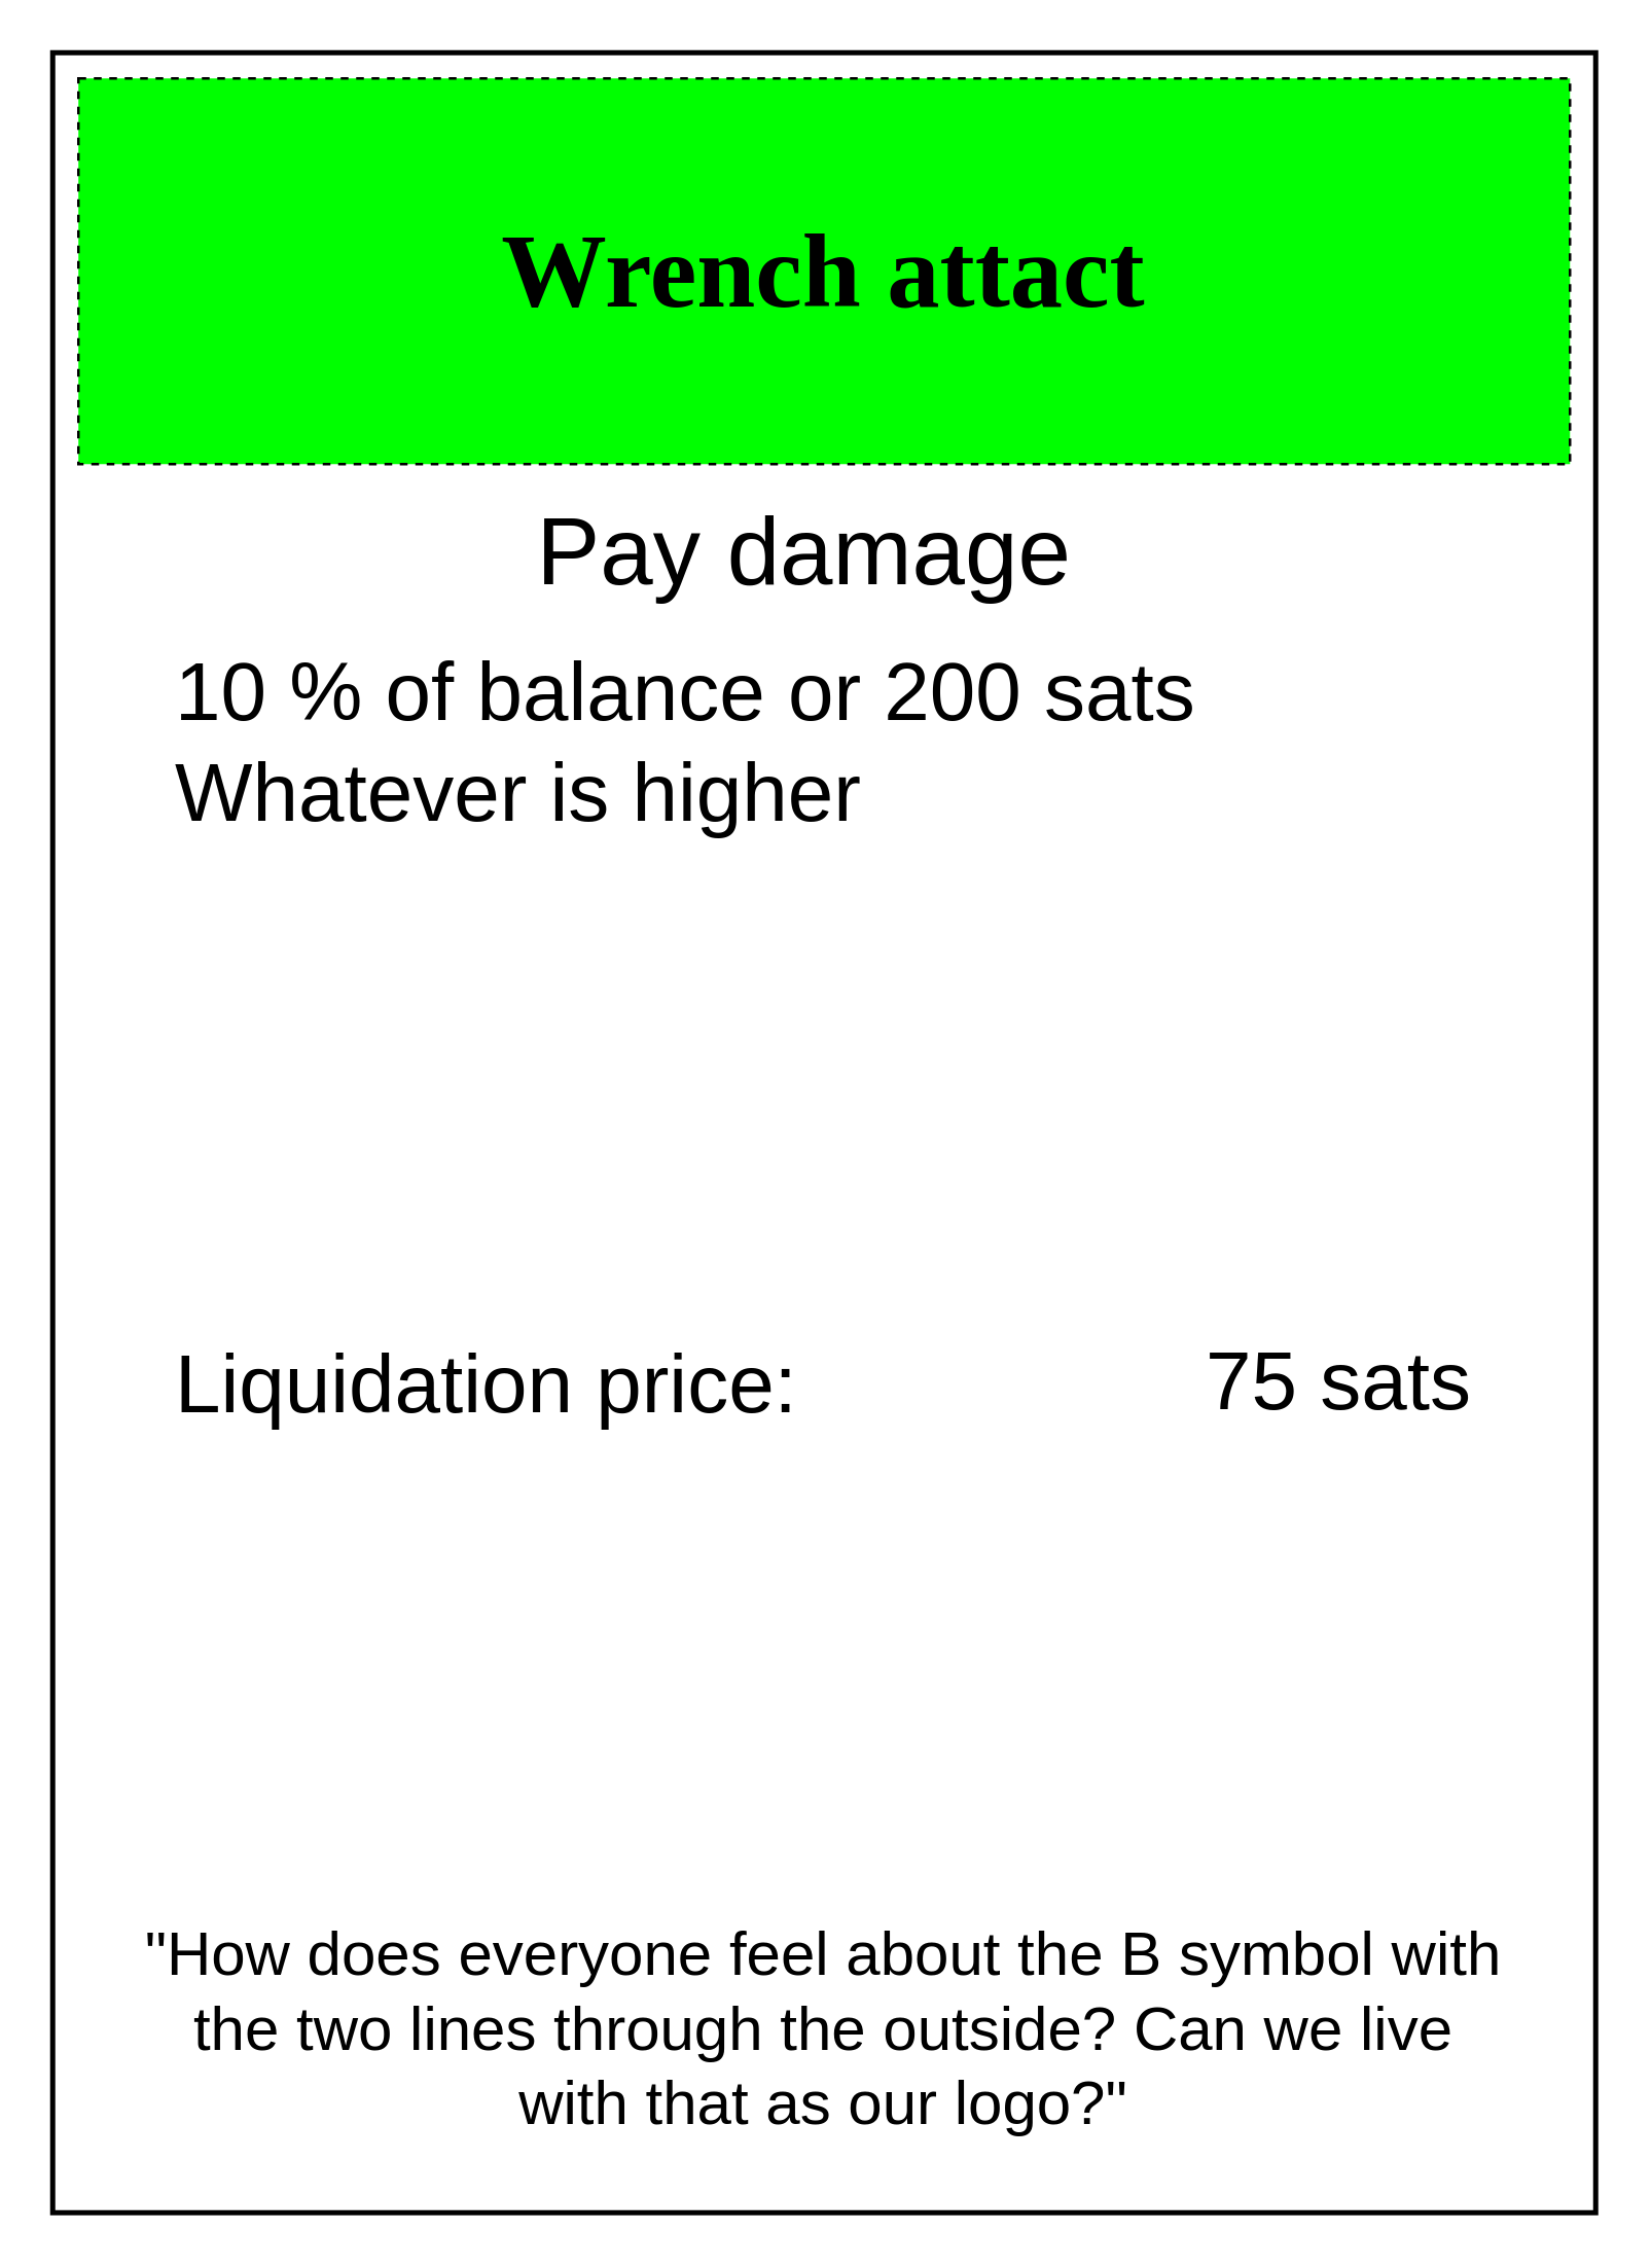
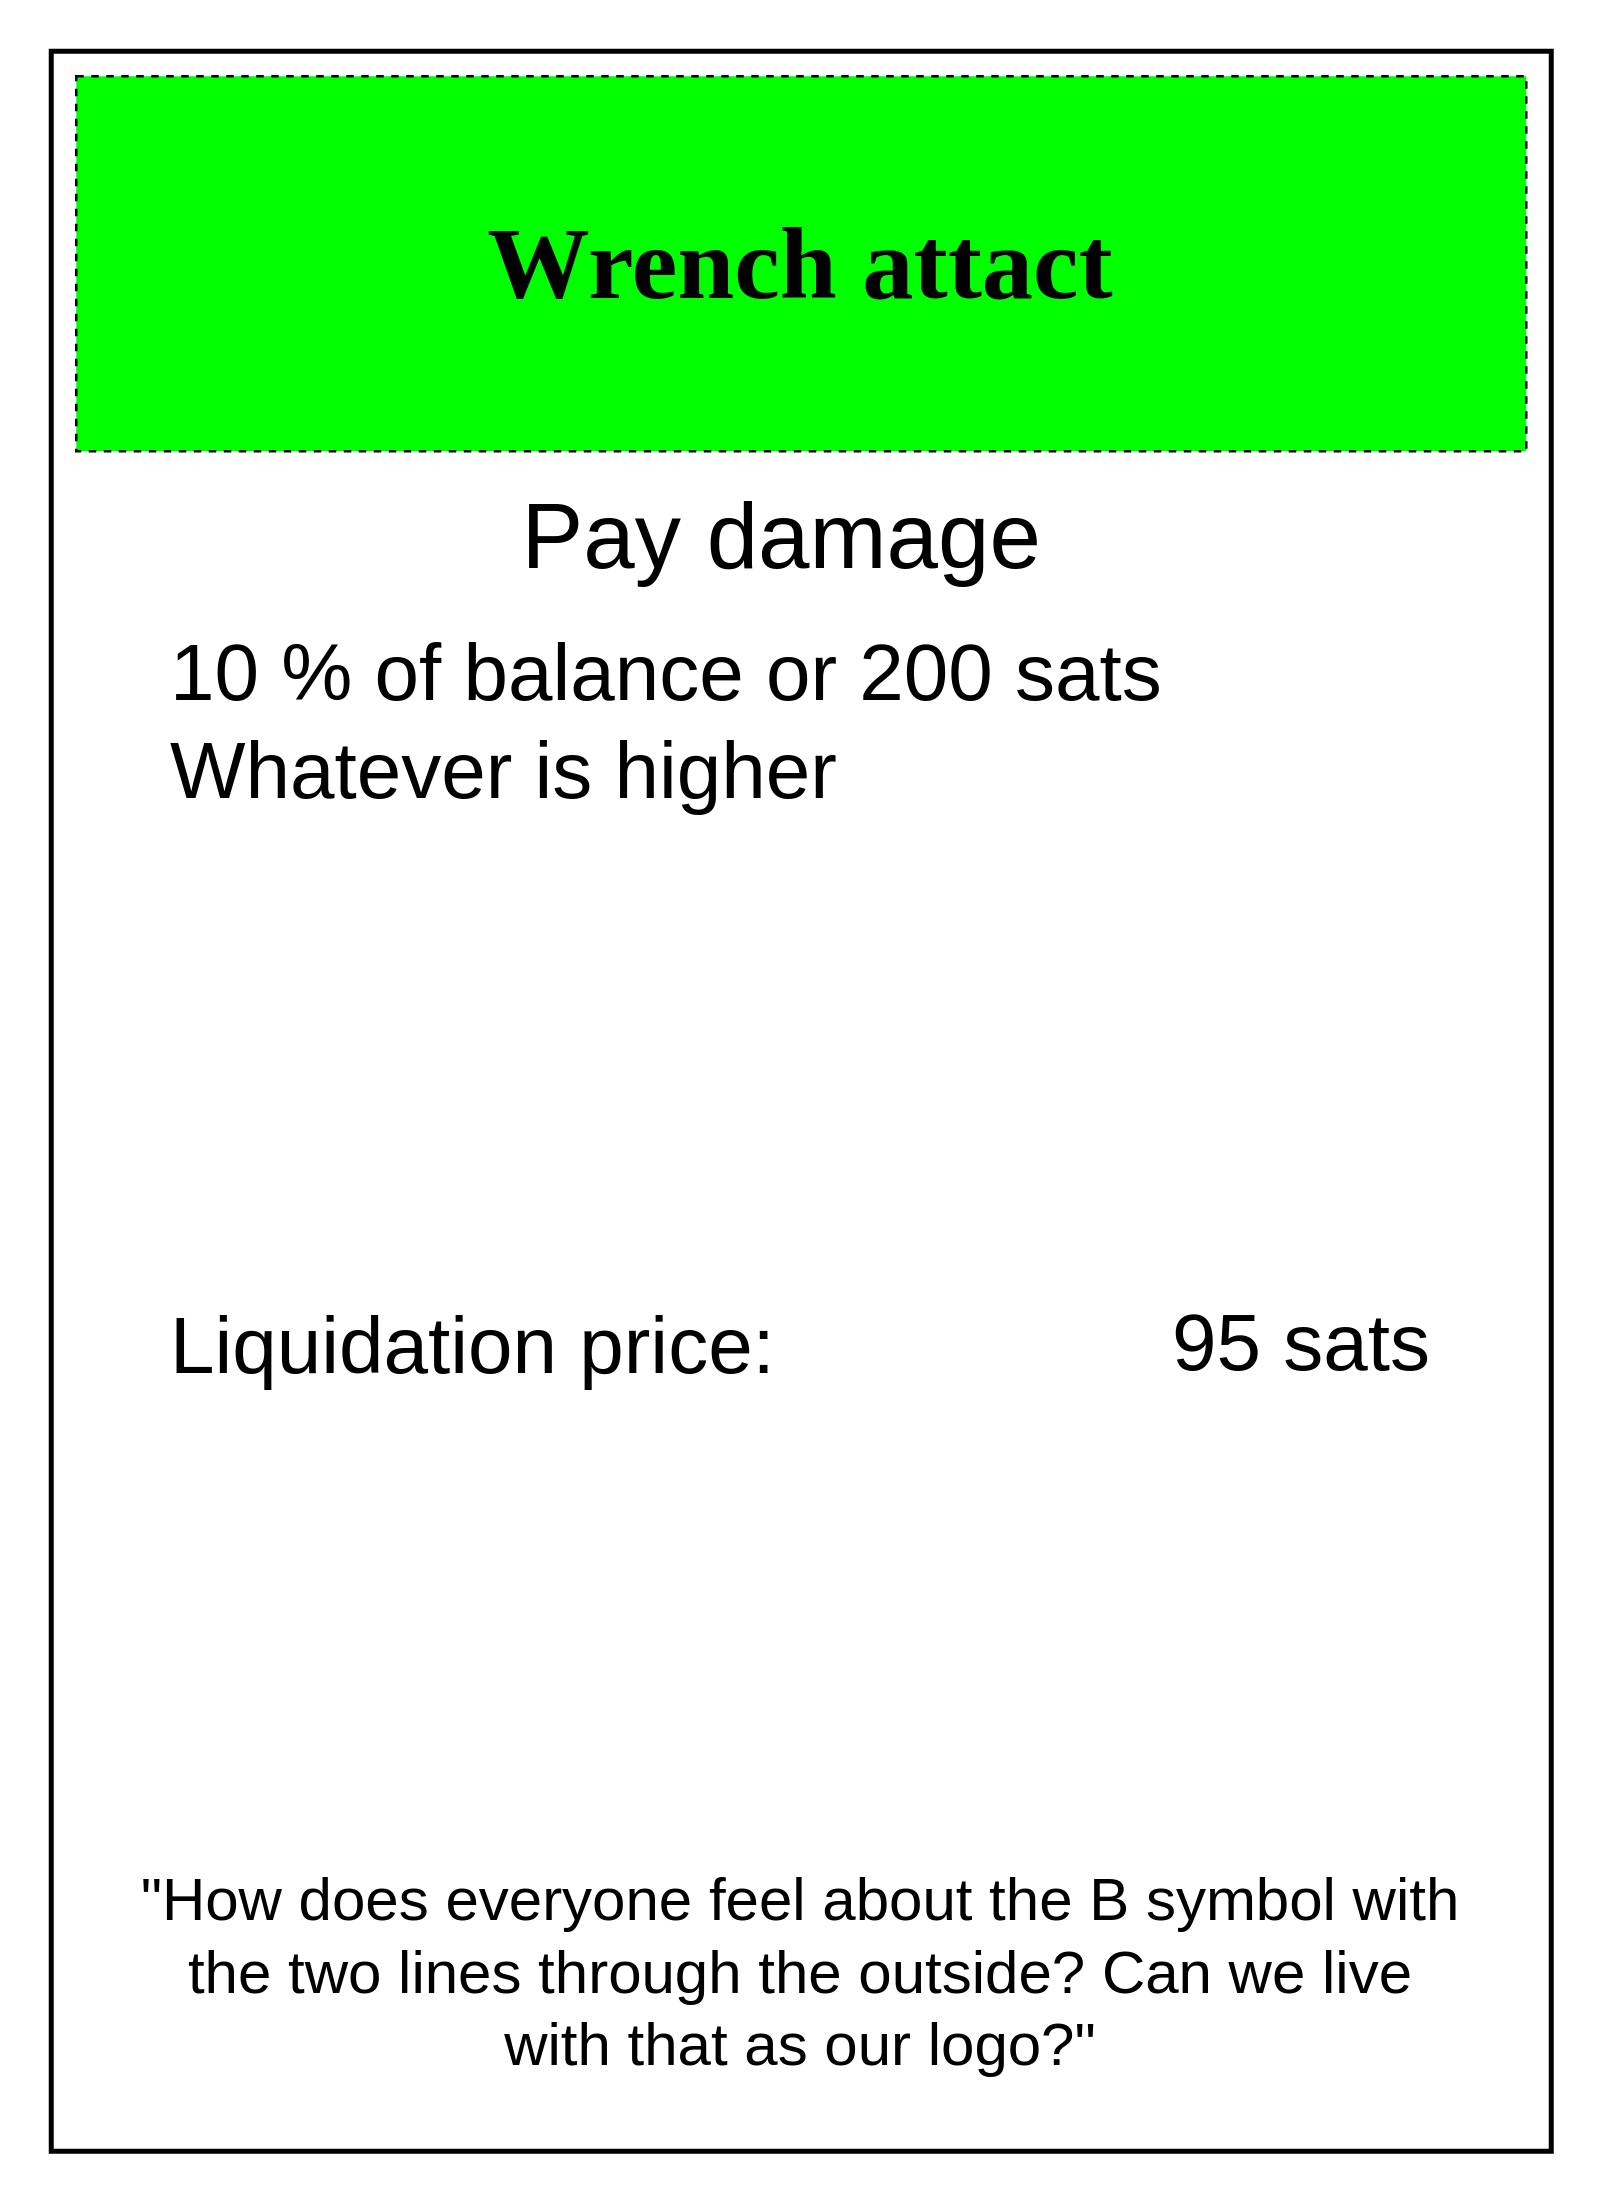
  <mxCell id="0" />
  <mxCell id="1" parent="0" />
  <mxCell id="2" value="" style="rounded=0;whiteSpace=wrap;html=1;strokeWidth=2;" parent="1" vertex="1"><mxGeometry x="20" y="20" width="600" height="840" as="geometry" /></mxCell>
  <mxCell id="3" value="&lt;font face=&quot;Verdana&quot; color=&quot;#000000&quot;&gt;&lt;span style=&quot;font-size: 41px;&quot;&gt;&lt;b&gt;Wrench attact&lt;/b&gt;&lt;/span&gt;&lt;/font&gt;" style="rounded=0;whiteSpace=wrap;html=1;fillColor=#00ff00;dashed=1;" parent="1" vertex="1"><mxGeometry x="30" y="30" width="580" height="150" as="geometry" /></mxCell>
  <mxCell id="4" value="&lt;font style=&quot;font-size: 37px;&quot;&gt;Pay damage&lt;/font&gt;" style="text;html=1;strokeColor=none;fillColor=none;align=center;verticalAlign=middle;whiteSpace=wrap;rounded=0;" parent="1" vertex="1"><mxGeometry x="90" y="190" width="445" height="50" as="geometry" /></mxCell>
  <mxCell id="5" value="&lt;font style=&quot;font-size: 24px;&quot;&gt;&quot;How does everyone feel about the B symbol with the two lines through the outside? Can we live with that as our logo?&quot;&lt;/font&gt;" style="text;html=1;strokeColor=none;fillColor=none;align=center;verticalAlign=middle;whiteSpace=wrap;rounded=0;" parent="1" vertex="1"><mxGeometry x="55" y="730" width="530" height="118" as="geometry" /></mxCell>
  <mxCell id="6" value="&lt;div style=&quot;&quot;&gt;&lt;/div&gt;&lt;font style=&quot;font-size: 32px;&quot;&gt;10 % of balance or 200 sats&lt;br&gt;Whatever is higher&lt;br&gt;&lt;br&gt;&lt;br&gt;&lt;br&gt;&lt;br&gt;&lt;br&gt;Liquidation price:&lt;br&gt;&lt;br&gt;&lt;br&gt;&lt;br&gt;&lt;br&gt;&lt;/font&gt;" style="text;html=1;strokeColor=none;fillColor=none;align=left;verticalAlign=middle;whiteSpace=wrap;rounded=0;" parent="1" vertex="1"><mxGeometry x="66" y="230" width="414" height="500" as="geometry" /></mxCell>
- <mxCell id="7" value="&lt;div style=&quot;font-size: 32px;&quot;&gt;&lt;br&gt;&lt;br&gt;&lt;br&gt;&lt;br&gt;&lt;br&gt;&lt;br&gt;&lt;br&gt;75 sats&lt;br&gt;&lt;br&gt;&lt;br&gt;&lt;br&gt;&lt;br&gt;&lt;/div&gt;&lt;div style=&quot;font-size: 32px;&quot;&gt;&lt;br&gt;&lt;/div&gt;" style="text;html=1;strokeColor=none;fillColor=none;align=right;verticalAlign=middle;whiteSpace=wrap;rounded=0;" parent="1" vertex="1"><mxGeometry x="330" y="188" width="244" height="620" as="geometry" /></mxCell>
+ <mxCell id="7" value="&lt;div style=&quot;font-size: 32px;&quot;&gt;&lt;br&gt;&lt;br&gt;&lt;br&gt;&lt;br&gt;&lt;br&gt;&lt;br&gt;&lt;br&gt;95 sats&lt;br&gt;&lt;br&gt;&lt;br&gt;&lt;br&gt;&lt;br&gt;&lt;/div&gt;&lt;div style=&quot;font-size: 32px;&quot;&gt;&lt;br&gt;&lt;/div&gt;" style="text;html=1;strokeColor=none;fillColor=none;align=right;verticalAlign=middle;whiteSpace=wrap;rounded=0;" parent="1" vertex="1"><mxGeometry x="330" y="188" width="244" height="620" as="geometry" /></mxCell>
